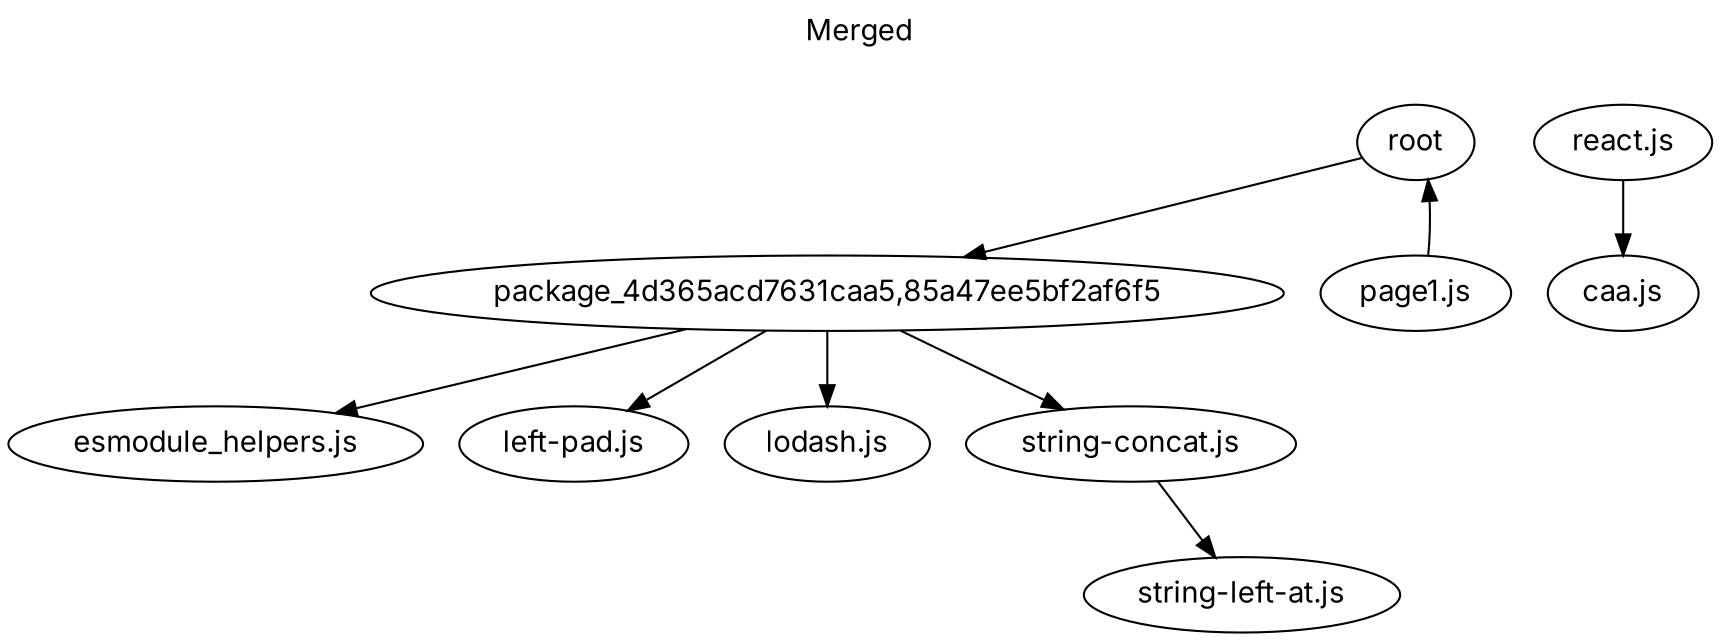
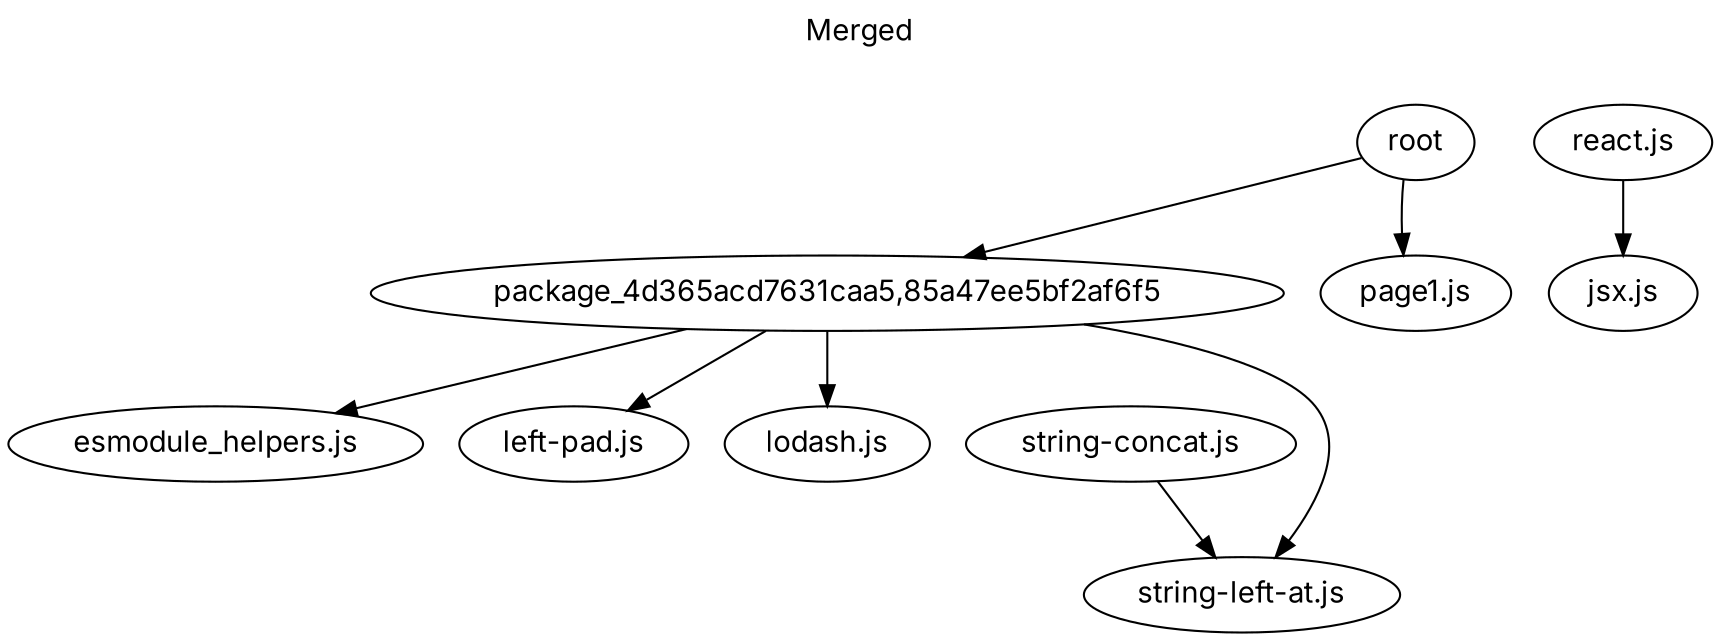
  digraph {
    fontname=Inter
    label=Merged
    labelloc=t
    node [fontname=Inter]
    edge [fontname=Inter]
    "package_4d365acd7631caa5,85a47ee5bf2af6f5"
    "esmodule_helpers.js"
    "left-pad.js"
    "lodash.js"
    "string-concat.js"
    "react.js"
-   "jsx.js" [label="caa.js"]
+   "jsx.js"
    n8 [label="string-left-at.js"]
    root
    "page1.js"
    "package_4d365acd7631caa5,85a47ee5bf2af6f5" -> "esmodule_helpers.js"
    "package_4d365acd7631caa5,85a47ee5bf2af6f5" -> "left-pad.js"
    "package_4d365acd7631caa5,85a47ee5bf2af6f5" -> "lodash.js"
-   "package_4d365acd7631caa5,85a47ee5bf2af6f5" -> "string-concat.js"
+   "package_4d365acd7631caa5,85a47ee5bf2af6f5" -> n8
    "string-concat.js" -> n8
    "react.js" -> "jsx.js"
    root -> "package_4d365acd7631caa5,85a47ee5bf2af6f5"
-   "page1.js" -> root
+   root -> "page1.js"
  }
